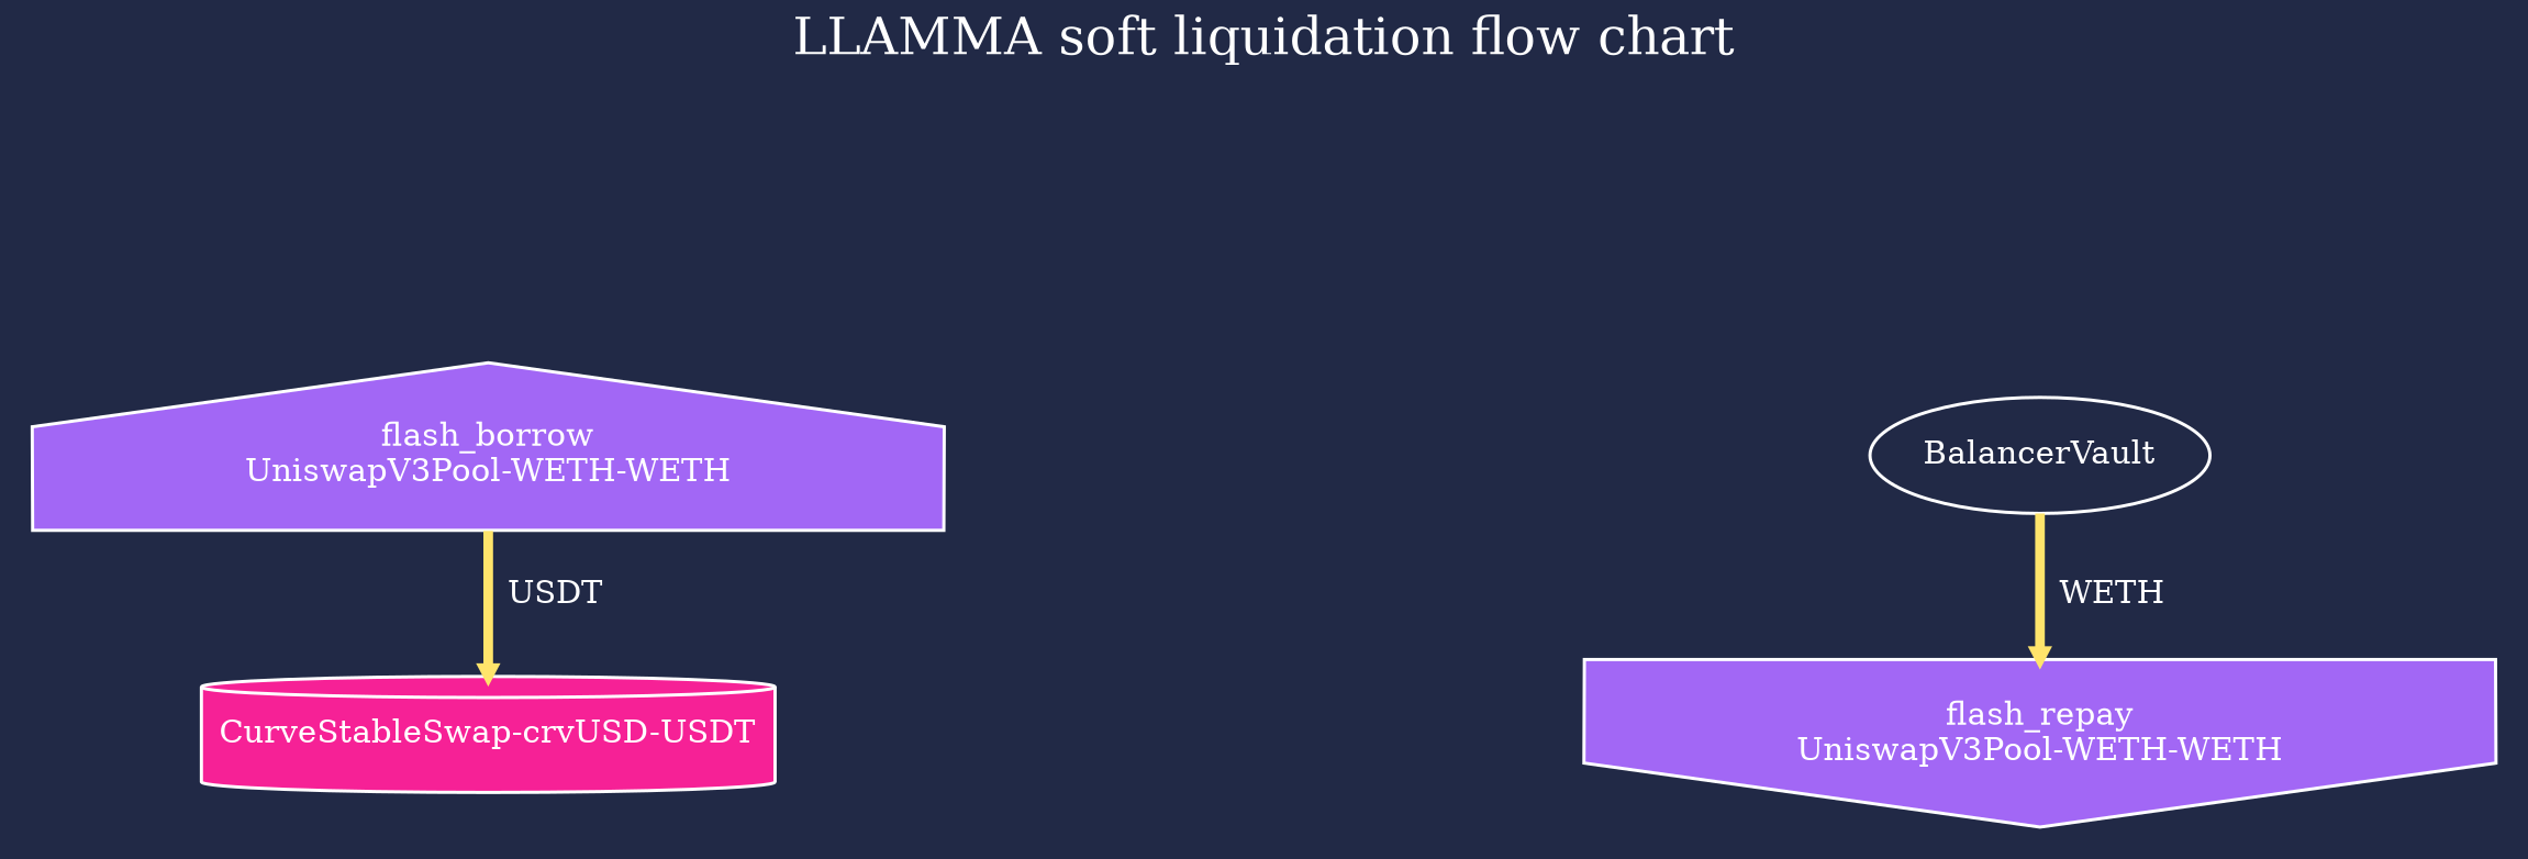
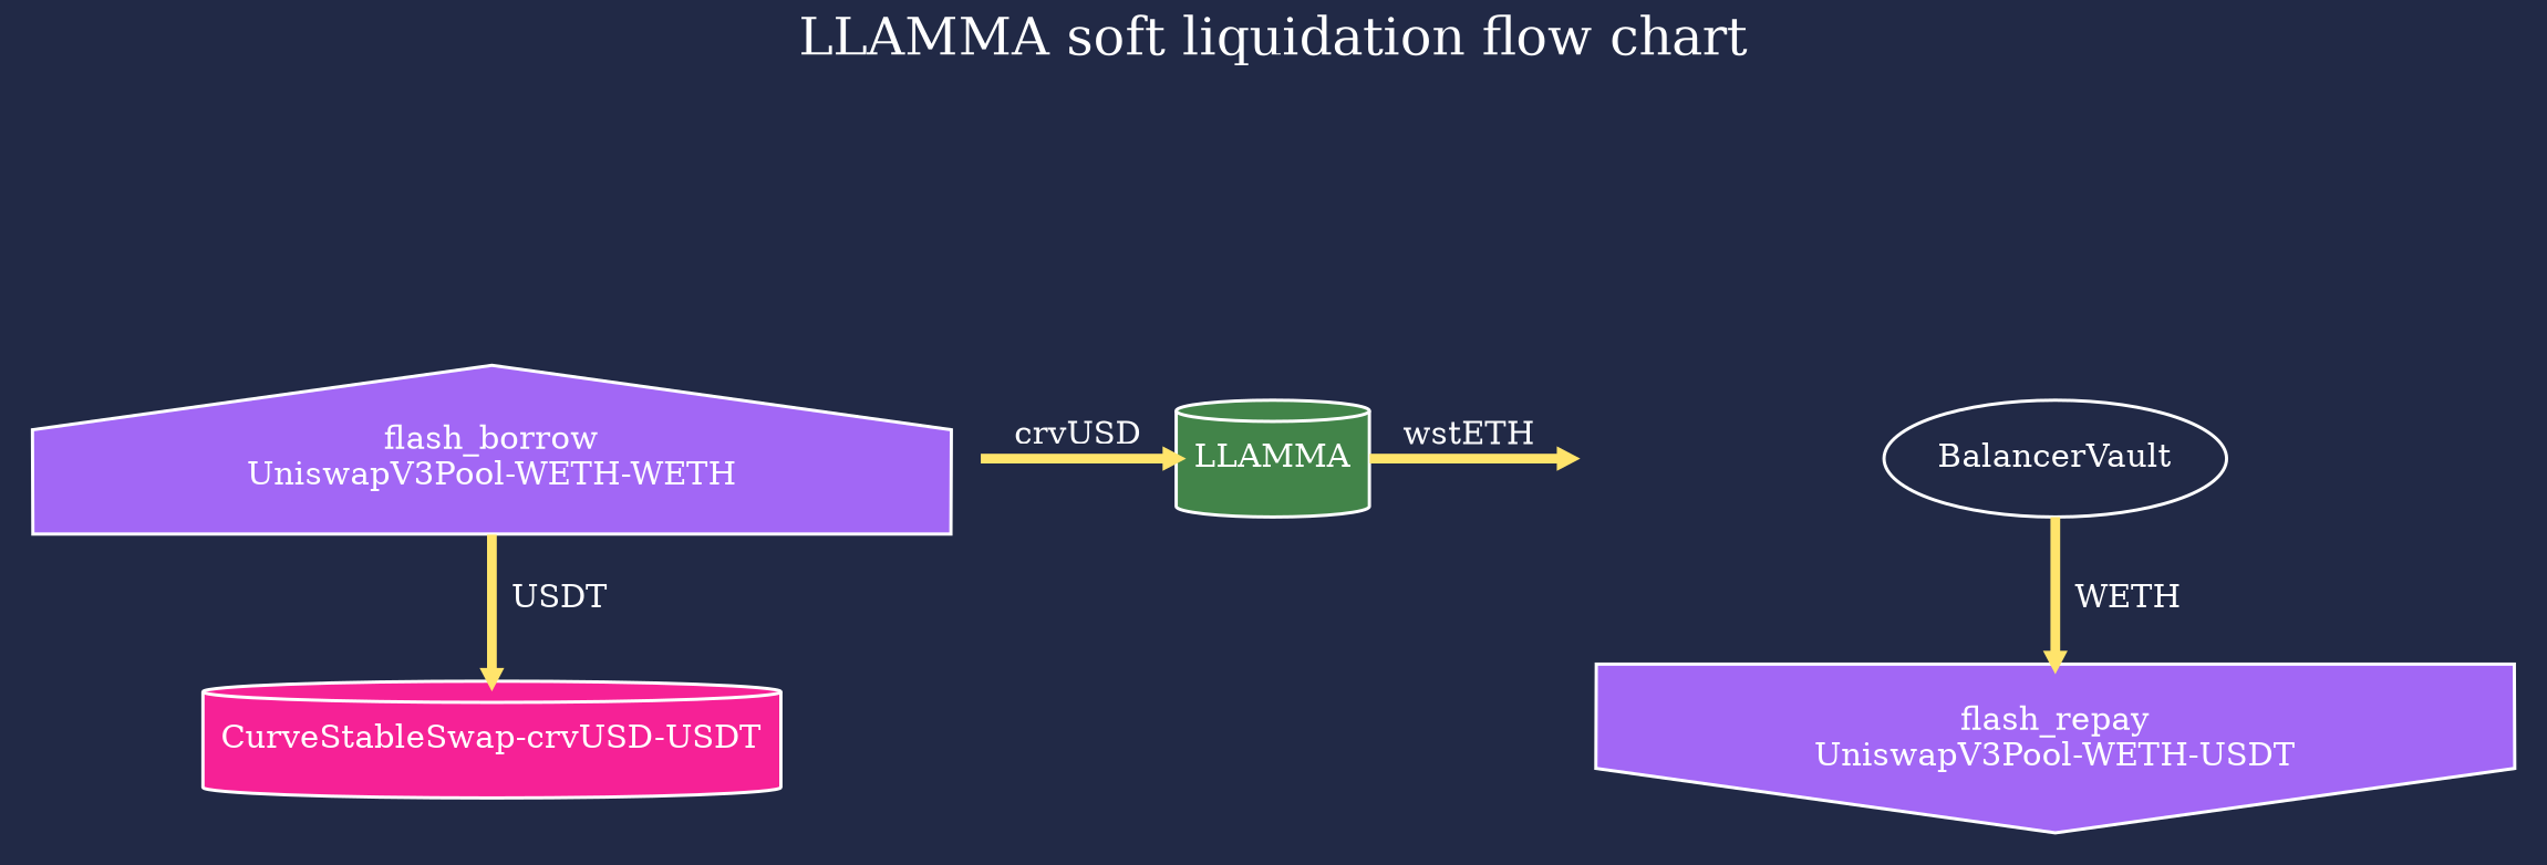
  strict digraph {
    bgcolor="#212946"
    cluster=true
    compound=true
    fontcolor=white
    fontsize=32
    label="LLAMMA soft liquidation flow chart\n\n"
    labelloc=t
    rankdir=TB
    node [color="#fefeff" fillcolor=transparent fixedsize=False fontcolor=white fontsize=20 margin=0.15 penwidth=2 shape=cylinder style="filled,setlinewidth(3)"]
    edge [arrowsize=0.5 color="#ffe46b" fontcolor="#fefeff" fontsize=20 minlen=1.5 penwidth=6 style="filled,setlinewidth(3)" weight=10]
    n1 [fillcolor="#A267F5" height=1 label="flash_borrow\nUniswapV3Pool-WETH-WETH" shape=house width=1.5]
    n2 [fillcolor="#f62196" height=1 label="CurveStableSwap-crvUSD-USDT" width=1.5]
+   n3 [fillcolor="#428449" height=1 label=LLAMMA width=1.5]
    llamma_right_arrow [fixedsize=true height=0 shape=point style=invis width=1.5]
    llamma_left_arrow [fixedsize=true height=0 shape=point style=invis width=1.5]
    n6 [height=1 label=BalancerVault shape=ellipse width=1.5]
-   n7 [fillcolor="#A267F5" height=1 label="flash_repay\nUniswapV3Pool-WETH-WETH" shape=invhouse width=1.5]
+   n7 [fillcolor="#A267F5" height=1 label="flash_repay\nUniswapV3Pool-WETH-USDT" shape=invhouse width=1.5]
    subgraph sub_1 {
      color="#fefeff"
      fillcolor=transparent
      label="Token in"
      penwidth=2
      n1
      n2
    }
    subgraph sub_2 {
      cluster=false
      color="#fefeff"
      fillcolor=transparent
      label="Soft-Liquidation"
      penwidth=2
      rank=same
+     n3
      llamma_right_arrow
      llamma_left_arrow
    }
    subgraph sub_3 {
      color="#fefeff"
      fillcolor=transparent
      label="Token out"
      penwidth=2
      n6
      n7
    }
    n1 -> n2 [label="  USDT  "]
+   n3 -> llamma_right_arrow [label="  wstETH  "]
+   llamma_left_arrow -> n3 [label="  crvUSD  "]
    n6 -> n7 [label="  WETH  "]
  }
